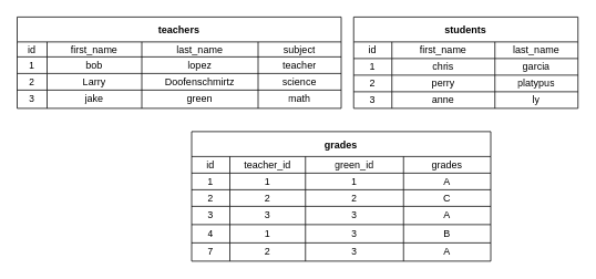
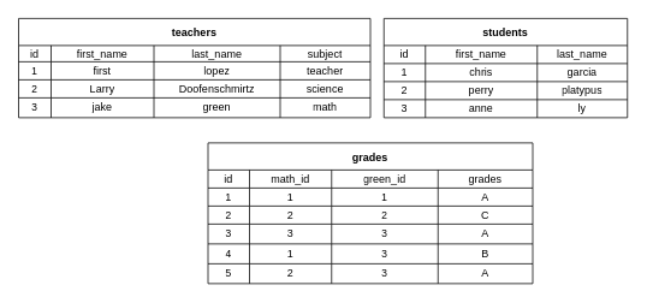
  <mxCell id="0" />
  <mxCell id="1" parent="0" />
  <mxCell id="2" value="teachers" style="shape=table;startSize=30;container=1;collapsible=0;childLayout=tableLayout;fontStyle=1;align=center;" parent="1" vertex="1"><mxGeometry x="20" y="20" width="390" height="110" as="geometry" /></mxCell>
  <mxCell id="3" value="" style="shape=tableRow;horizontal=0;startSize=0;swimlaneHead=0;swimlaneBody=0;top=0;left=0;bottom=0;right=0;collapsible=0;dropTarget=0;fillColor=none;points=[[0,0.5],[1,0.5]];portConstraint=eastwest;" parent="2" vertex="1"><mxGeometry y="30" width="390" height="18" as="geometry" /></mxCell>
  <mxCell id="4" value="id" style="shape=partialRectangle;html=1;whiteSpace=wrap;connectable=0;fillColor=none;top=0;left=0;bottom=0;right=0;overflow=hidden;" parent="3" vertex="1"><mxGeometry width="36" height="18" as="geometry"><mxRectangle width="36" height="18" as="alternateBounds" /></mxGeometry></mxCell>
  <mxCell id="5" value="first_name" style="shape=partialRectangle;html=1;whiteSpace=wrap;connectable=0;fillColor=none;top=0;left=0;bottom=0;right=0;overflow=hidden;" parent="3" vertex="1"><mxGeometry x="36" width="114" height="18" as="geometry"><mxRectangle width="114" height="18" as="alternateBounds" /></mxGeometry></mxCell>
  <mxCell id="6" value="last_name" style="shape=partialRectangle;html=1;whiteSpace=wrap;connectable=0;fillColor=none;top=0;left=0;bottom=0;right=0;overflow=hidden;" parent="3" vertex="1"><mxGeometry x="150" width="140" height="18" as="geometry"><mxRectangle width="140" height="18" as="alternateBounds" /></mxGeometry></mxCell>
  <mxCell id="7" value="subject" style="shape=partialRectangle;html=1;whiteSpace=wrap;connectable=0;fillColor=none;top=0;left=0;bottom=0;right=0;overflow=hidden;" vertex="1" parent="3"><mxGeometry x="290" width="100" height="18" as="geometry"><mxRectangle width="100" height="18" as="alternateBounds" /></mxGeometry></mxCell>
  <mxCell id="8" value="" style="shape=tableRow;horizontal=0;startSize=0;swimlaneHead=0;swimlaneBody=0;top=0;left=0;bottom=0;right=0;collapsible=0;dropTarget=0;fillColor=none;points=[[0,0.5],[1,0.5]];portConstraint=eastwest;" parent="2" vertex="1"><mxGeometry y="48" width="390" height="20" as="geometry" /></mxCell>
  <mxCell id="9" value="1" style="shape=partialRectangle;html=1;whiteSpace=wrap;connectable=0;fillColor=none;top=0;left=0;bottom=0;right=0;overflow=hidden;" parent="8" vertex="1"><mxGeometry width="36" height="20" as="geometry"><mxRectangle width="36" height="20" as="alternateBounds" /></mxGeometry></mxCell>
- <mxCell id="10" value="bob" style="shape=partialRectangle;html=1;whiteSpace=wrap;connectable=0;fillColor=none;top=0;left=0;bottom=0;right=0;overflow=hidden;" parent="8" vertex="1"><mxGeometry x="36" width="114" height="20" as="geometry"><mxRectangle width="114" height="20" as="alternateBounds" /></mxGeometry></mxCell>
+ <mxCell id="10" value="first" style="shape=partialRectangle;html=1;whiteSpace=wrap;connectable=0;fillColor=none;top=0;left=0;bottom=0;right=0;overflow=hidden;" parent="8" vertex="1"><mxGeometry x="36" width="114" height="20" as="geometry"><mxRectangle width="114" height="20" as="alternateBounds" /></mxGeometry></mxCell>
  <mxCell id="11" value="lopez" style="shape=partialRectangle;html=1;whiteSpace=wrap;connectable=0;fillColor=none;top=0;left=0;bottom=0;right=0;overflow=hidden;" parent="8" vertex="1"><mxGeometry x="150" width="140" height="20" as="geometry"><mxRectangle width="140" height="20" as="alternateBounds" /></mxGeometry></mxCell>
  <mxCell id="12" value="teacher" style="shape=partialRectangle;html=1;whiteSpace=wrap;connectable=0;fillColor=none;top=0;left=0;bottom=0;right=0;overflow=hidden;" vertex="1" parent="8"><mxGeometry x="290" width="100" height="20" as="geometry"><mxRectangle width="100" height="20" as="alternateBounds" /></mxGeometry></mxCell>
  <mxCell id="13" value="" style="shape=tableRow;horizontal=0;startSize=0;swimlaneHead=0;swimlaneBody=0;top=0;left=0;bottom=0;right=0;collapsible=0;dropTarget=0;fillColor=none;points=[[0,0.5],[1,0.5]];portConstraint=eastwest;" parent="2" vertex="1"><mxGeometry y="68" width="390" height="20" as="geometry" /></mxCell>
  <mxCell id="14" value="2" style="shape=partialRectangle;html=1;whiteSpace=wrap;connectable=0;fillColor=none;top=0;left=0;bottom=0;right=0;overflow=hidden;" parent="13" vertex="1"><mxGeometry width="36" height="20" as="geometry"><mxRectangle width="36" height="20" as="alternateBounds" /></mxGeometry></mxCell>
  <mxCell id="15" value="Larry" style="shape=partialRectangle;html=1;whiteSpace=wrap;connectable=0;fillColor=none;top=0;left=0;bottom=0;right=0;overflow=hidden;" parent="13" vertex="1"><mxGeometry x="36" width="114" height="20" as="geometry"><mxRectangle width="114" height="20" as="alternateBounds" /></mxGeometry></mxCell>
  <mxCell id="16" value="Doofenschmirtz" style="shape=partialRectangle;html=1;whiteSpace=wrap;connectable=0;fillColor=none;top=0;left=0;bottom=0;right=0;overflow=hidden;" parent="13" vertex="1"><mxGeometry x="150" width="140" height="20" as="geometry"><mxRectangle width="140" height="20" as="alternateBounds" /></mxGeometry></mxCell>
  <mxCell id="17" value="science" style="shape=partialRectangle;html=1;whiteSpace=wrap;connectable=0;fillColor=none;top=0;left=0;bottom=0;right=0;overflow=hidden;" vertex="1" parent="13"><mxGeometry x="290" width="100" height="20" as="geometry"><mxRectangle width="100" height="20" as="alternateBounds" /></mxGeometry></mxCell>
  <mxCell id="18" value="" style="shape=tableRow;horizontal=0;startSize=0;swimlaneHead=0;swimlaneBody=0;top=0;left=0;bottom=0;right=0;collapsible=0;dropTarget=0;fillColor=none;points=[[0,0.5],[1,0.5]];portConstraint=eastwest;" parent="2" vertex="1"><mxGeometry y="88" width="390" height="22" as="geometry" /></mxCell>
  <mxCell id="19" value="3" style="shape=partialRectangle;html=1;whiteSpace=wrap;connectable=0;fillColor=none;top=0;left=0;bottom=0;right=0;overflow=hidden;" parent="18" vertex="1"><mxGeometry width="36" height="22" as="geometry"><mxRectangle width="36" height="22" as="alternateBounds" /></mxGeometry></mxCell>
  <mxCell id="20" value="jake" style="shape=partialRectangle;html=1;whiteSpace=wrap;connectable=0;fillColor=none;top=0;left=0;bottom=0;right=0;overflow=hidden;" parent="18" vertex="1"><mxGeometry x="36" width="114" height="22" as="geometry"><mxRectangle width="114" height="22" as="alternateBounds" /></mxGeometry></mxCell>
  <mxCell id="21" value="green" style="shape=partialRectangle;html=1;whiteSpace=wrap;connectable=0;fillColor=none;top=0;left=0;bottom=0;right=0;overflow=hidden;" parent="18" vertex="1"><mxGeometry x="150" width="140" height="22" as="geometry"><mxRectangle width="140" height="22" as="alternateBounds" /></mxGeometry></mxCell>
  <mxCell id="22" value="math" style="shape=partialRectangle;html=1;whiteSpace=wrap;connectable=0;fillColor=none;top=0;left=0;bottom=0;right=0;overflow=hidden;" vertex="1" parent="18"><mxGeometry x="290" width="100" height="22" as="geometry"><mxRectangle width="100" height="22" as="alternateBounds" /></mxGeometry></mxCell>
  <mxCell id="23" value="students" style="shape=table;startSize=30;container=1;collapsible=0;childLayout=tableLayout;fontStyle=1;align=center;" parent="1" vertex="1"><mxGeometry x="425" y="20" width="270" height="110" as="geometry" /></mxCell>
  <mxCell id="24" value="" style="shape=tableRow;horizontal=0;startSize=0;swimlaneHead=0;swimlaneBody=0;top=0;left=0;bottom=0;right=0;collapsible=0;dropTarget=0;fillColor=none;points=[[0,0.5],[1,0.5]];portConstraint=eastwest;" parent="23" vertex="1"><mxGeometry y="30" width="270" height="20" as="geometry" /></mxCell>
  <mxCell id="25" value="id" style="shape=partialRectangle;html=1;whiteSpace=wrap;connectable=0;fillColor=none;top=0;left=0;bottom=0;right=0;overflow=hidden;" parent="24" vertex="1"><mxGeometry width="46" height="20" as="geometry"><mxRectangle width="46" height="20" as="alternateBounds" /></mxGeometry></mxCell>
  <mxCell id="26" value="first_name" style="shape=partialRectangle;html=1;whiteSpace=wrap;connectable=0;fillColor=none;top=0;left=0;bottom=0;right=0;overflow=hidden;" parent="24" vertex="1"><mxGeometry x="46" width="124" height="20" as="geometry"><mxRectangle width="124" height="20" as="alternateBounds" /></mxGeometry></mxCell>
  <mxCell id="27" value="last_name" style="shape=partialRectangle;html=1;whiteSpace=wrap;connectable=0;fillColor=none;top=0;left=0;bottom=0;right=0;overflow=hidden;" parent="24" vertex="1"><mxGeometry x="170" width="100" height="20" as="geometry"><mxRectangle width="100" height="20" as="alternateBounds" /></mxGeometry></mxCell>
  <mxCell id="28" value="" style="shape=tableRow;horizontal=0;startSize=0;swimlaneHead=0;swimlaneBody=0;top=0;left=0;bottom=0;right=0;collapsible=0;dropTarget=0;fillColor=none;points=[[0,0.5],[1,0.5]];portConstraint=eastwest;" parent="23" vertex="1"><mxGeometry y="50" width="270" height="20" as="geometry" /></mxCell>
  <mxCell id="29" value="1" style="shape=partialRectangle;html=1;whiteSpace=wrap;connectable=0;fillColor=none;top=0;left=0;bottom=0;right=0;overflow=hidden;" parent="28" vertex="1"><mxGeometry width="46" height="20" as="geometry"><mxRectangle width="46" height="20" as="alternateBounds" /></mxGeometry></mxCell>
  <mxCell id="30" value="chris" style="shape=partialRectangle;html=1;whiteSpace=wrap;connectable=0;fillColor=none;top=0;left=0;bottom=0;right=0;overflow=hidden;" parent="28" vertex="1"><mxGeometry x="46" width="124" height="20" as="geometry"><mxRectangle width="124" height="20" as="alternateBounds" /></mxGeometry></mxCell>
  <mxCell id="31" value="garcia" style="shape=partialRectangle;html=1;whiteSpace=wrap;connectable=0;fillColor=none;top=0;left=0;bottom=0;right=0;overflow=hidden;" parent="28" vertex="1"><mxGeometry x="170" width="100" height="20" as="geometry"><mxRectangle width="100" height="20" as="alternateBounds" /></mxGeometry></mxCell>
  <mxCell id="32" value="" style="shape=tableRow;horizontal=0;startSize=0;swimlaneHead=0;swimlaneBody=0;top=0;left=0;bottom=0;right=0;collapsible=0;dropTarget=0;fillColor=none;points=[[0,0.5],[1,0.5]];portConstraint=eastwest;" parent="23" vertex="1"><mxGeometry y="70" width="270" height="20" as="geometry" /></mxCell>
  <mxCell id="33" value="2" style="shape=partialRectangle;html=1;whiteSpace=wrap;connectable=0;fillColor=none;top=0;left=0;bottom=0;right=0;overflow=hidden;" parent="32" vertex="1"><mxGeometry width="46" height="20" as="geometry"><mxRectangle width="46" height="20" as="alternateBounds" /></mxGeometry></mxCell>
  <mxCell id="34" value="perry" style="shape=partialRectangle;html=1;whiteSpace=wrap;connectable=0;fillColor=none;top=0;left=0;bottom=0;right=0;overflow=hidden;" parent="32" vertex="1"><mxGeometry x="46" width="124" height="20" as="geometry"><mxRectangle width="124" height="20" as="alternateBounds" /></mxGeometry></mxCell>
  <mxCell id="35" value="platypus" style="shape=partialRectangle;html=1;whiteSpace=wrap;connectable=0;fillColor=none;top=0;left=0;bottom=0;right=0;overflow=hidden;" parent="32" vertex="1"><mxGeometry x="170" width="100" height="20" as="geometry"><mxRectangle width="100" height="20" as="alternateBounds" /></mxGeometry></mxCell>
  <mxCell id="36" value="" style="shape=tableRow;horizontal=0;startSize=0;swimlaneHead=0;swimlaneBody=0;top=0;left=0;bottom=0;right=0;collapsible=0;dropTarget=0;fillColor=none;points=[[0,0.5],[1,0.5]];portConstraint=eastwest;" parent="23" vertex="1"><mxGeometry y="90" width="270" height="20" as="geometry" /></mxCell>
  <mxCell id="37" value="3" style="shape=partialRectangle;html=1;whiteSpace=wrap;connectable=0;fillColor=none;top=0;left=0;bottom=0;right=0;overflow=hidden;" parent="36" vertex="1"><mxGeometry width="46" height="20" as="geometry"><mxRectangle width="46" height="20" as="alternateBounds" /></mxGeometry></mxCell>
  <mxCell id="38" value="anne" style="shape=partialRectangle;html=1;whiteSpace=wrap;connectable=0;fillColor=none;top=0;left=0;bottom=0;right=0;overflow=hidden;" parent="36" vertex="1"><mxGeometry x="46" width="124" height="20" as="geometry"><mxRectangle width="124" height="20" as="alternateBounds" /></mxGeometry></mxCell>
  <mxCell id="39" value="ly" style="shape=partialRectangle;html=1;whiteSpace=wrap;connectable=0;fillColor=none;top=0;left=0;bottom=0;right=0;overflow=hidden;" parent="36" vertex="1"><mxGeometry x="170" width="100" height="20" as="geometry"><mxRectangle width="100" height="20" as="alternateBounds" /></mxGeometry></mxCell>
  <mxCell id="40" value="grades" style="shape=table;startSize=30;container=1;collapsible=0;childLayout=tableLayout;fontStyle=1;align=center;" parent="1" vertex="1"><mxGeometry x="230" y="158" width="360" height="156" as="geometry" /></mxCell>
  <mxCell id="41" value="" style="shape=tableRow;horizontal=0;startSize=0;swimlaneHead=0;swimlaneBody=0;top=0;left=0;bottom=0;right=0;collapsible=0;dropTarget=0;fillColor=none;points=[[0,0.5],[1,0.5]];portConstraint=eastwest;" parent="40" vertex="1"><mxGeometry y="30" width="360" height="20" as="geometry" /></mxCell>
  <mxCell id="42" value="id" style="shape=partialRectangle;html=1;whiteSpace=wrap;connectable=0;fillColor=none;top=0;left=0;bottom=0;right=0;overflow=hidden;" parent="41" vertex="1"><mxGeometry width="46" height="20" as="geometry"><mxRectangle width="46" height="20" as="alternateBounds" /></mxGeometry></mxCell>
- <mxCell id="43" value="teacher_id" style="shape=partialRectangle;html=1;whiteSpace=wrap;connectable=0;fillColor=none;top=0;left=0;bottom=0;right=0;overflow=hidden;" parent="41" vertex="1"><mxGeometry x="46" width="91" height="20" as="geometry"><mxRectangle width="91" height="20" as="alternateBounds" /></mxGeometry></mxCell>
+ <mxCell id="43" value="math_id" style="shape=partialRectangle;html=1;whiteSpace=wrap;connectable=0;fillColor=none;top=0;left=0;bottom=0;right=0;overflow=hidden;" parent="41" vertex="1"><mxGeometry x="46" width="91" height="20" as="geometry"><mxRectangle width="91" height="20" as="alternateBounds" /></mxGeometry></mxCell>
  <mxCell id="44" value="green_id" style="shape=partialRectangle;html=1;whiteSpace=wrap;connectable=0;fillColor=none;top=0;left=0;bottom=0;right=0;overflow=hidden;" parent="41" vertex="1"><mxGeometry x="137" width="118" height="20" as="geometry"><mxRectangle width="118" height="20" as="alternateBounds" /></mxGeometry></mxCell>
  <mxCell id="45" value="grades" style="shape=partialRectangle;html=1;whiteSpace=wrap;connectable=0;fillColor=none;top=0;left=0;bottom=0;right=0;overflow=hidden;" parent="41" vertex="1"><mxGeometry x="255" width="105" height="20" as="geometry"><mxRectangle width="105" height="20" as="alternateBounds" /></mxGeometry></mxCell>
  <mxCell id="46" value="" style="shape=tableRow;horizontal=0;startSize=0;swimlaneHead=0;swimlaneBody=0;top=0;left=0;bottom=0;right=0;collapsible=0;dropTarget=0;fillColor=none;points=[[0,0.5],[1,0.5]];portConstraint=eastwest;" parent="40" vertex="1"><mxGeometry y="50" width="360" height="20" as="geometry" /></mxCell>
  <mxCell id="47" value="1" style="shape=partialRectangle;html=1;whiteSpace=wrap;connectable=0;fillColor=none;top=0;left=0;bottom=0;right=0;overflow=hidden;" parent="46" vertex="1"><mxGeometry width="46" height="20" as="geometry"><mxRectangle width="46" height="20" as="alternateBounds" /></mxGeometry></mxCell>
  <mxCell id="48" value="1" style="shape=partialRectangle;html=1;whiteSpace=wrap;connectable=0;fillColor=none;top=0;left=0;bottom=0;right=0;overflow=hidden;" parent="46" vertex="1"><mxGeometry x="46" width="91" height="20" as="geometry"><mxRectangle width="91" height="20" as="alternateBounds" /></mxGeometry></mxCell>
  <mxCell id="49" value="1" style="shape=partialRectangle;html=1;whiteSpace=wrap;connectable=0;fillColor=none;top=0;left=0;bottom=0;right=0;overflow=hidden;" parent="46" vertex="1"><mxGeometry x="137" width="118" height="20" as="geometry"><mxRectangle width="118" height="20" as="alternateBounds" /></mxGeometry></mxCell>
  <mxCell id="50" value="A" style="shape=partialRectangle;html=1;whiteSpace=wrap;connectable=0;fillColor=none;top=0;left=0;bottom=0;right=0;overflow=hidden;" parent="46" vertex="1"><mxGeometry x="255" width="105" height="20" as="geometry"><mxRectangle width="105" height="20" as="alternateBounds" /></mxGeometry></mxCell>
  <mxCell id="51" value="" style="shape=tableRow;horizontal=0;startSize=0;swimlaneHead=0;swimlaneBody=0;top=0;left=0;bottom=0;right=0;collapsible=0;dropTarget=0;fillColor=none;points=[[0,0.5],[1,0.5]];portConstraint=eastwest;" parent="40" vertex="1"><mxGeometry y="70" width="360" height="20" as="geometry" /></mxCell>
  <mxCell id="52" value="2" style="shape=partialRectangle;html=1;whiteSpace=wrap;connectable=0;fillColor=none;top=0;left=0;bottom=0;right=0;overflow=hidden;" parent="51" vertex="1"><mxGeometry width="46" height="20" as="geometry"><mxRectangle width="46" height="20" as="alternateBounds" /></mxGeometry></mxCell>
  <mxCell id="53" value="2" style="shape=partialRectangle;html=1;whiteSpace=wrap;connectable=0;fillColor=none;top=0;left=0;bottom=0;right=0;overflow=hidden;" parent="51" vertex="1"><mxGeometry x="46" width="91" height="20" as="geometry"><mxRectangle width="91" height="20" as="alternateBounds" /></mxGeometry></mxCell>
  <mxCell id="54" value="2" style="shape=partialRectangle;html=1;whiteSpace=wrap;connectable=0;fillColor=none;top=0;left=0;bottom=0;right=0;overflow=hidden;" parent="51" vertex="1"><mxGeometry x="137" width="118" height="20" as="geometry"><mxRectangle width="118" height="20" as="alternateBounds" /></mxGeometry></mxCell>
  <mxCell id="55" value="C" style="shape=partialRectangle;html=1;whiteSpace=wrap;connectable=0;fillColor=none;top=0;left=0;bottom=0;right=0;overflow=hidden;" parent="51" vertex="1"><mxGeometry x="255" width="105" height="20" as="geometry"><mxRectangle width="105" height="20" as="alternateBounds" /></mxGeometry></mxCell>
  <mxCell id="56" value="" style="shape=tableRow;horizontal=0;startSize=0;swimlaneHead=0;swimlaneBody=0;top=0;left=0;bottom=0;right=0;collapsible=0;dropTarget=0;fillColor=none;points=[[0,0.5],[1,0.5]];portConstraint=eastwest;" parent="40" vertex="1"><mxGeometry y="90" width="360" height="22" as="geometry" /></mxCell>
  <mxCell id="57" value="3" style="shape=partialRectangle;html=1;whiteSpace=wrap;connectable=0;fillColor=none;top=0;left=0;bottom=0;right=0;overflow=hidden;" parent="56" vertex="1"><mxGeometry width="46" height="22" as="geometry"><mxRectangle width="46" height="22" as="alternateBounds" /></mxGeometry></mxCell>
  <mxCell id="58" value="3" style="shape=partialRectangle;html=1;whiteSpace=wrap;connectable=0;fillColor=none;top=0;left=0;bottom=0;right=0;overflow=hidden;" parent="56" vertex="1"><mxGeometry x="46" width="91" height="22" as="geometry"><mxRectangle width="91" height="22" as="alternateBounds" /></mxGeometry></mxCell>
  <mxCell id="59" value="3" style="shape=partialRectangle;html=1;whiteSpace=wrap;connectable=0;fillColor=none;top=0;left=0;bottom=0;right=0;overflow=hidden;" parent="56" vertex="1"><mxGeometry x="137" width="118" height="22" as="geometry"><mxRectangle width="118" height="22" as="alternateBounds" /></mxGeometry></mxCell>
  <mxCell id="60" value="A" style="shape=partialRectangle;html=1;whiteSpace=wrap;connectable=0;fillColor=none;top=0;left=0;bottom=0;right=0;overflow=hidden;" parent="56" vertex="1"><mxGeometry x="255" width="105" height="22" as="geometry"><mxRectangle width="105" height="22" as="alternateBounds" /></mxGeometry></mxCell>
  <mxCell id="61" style="shape=tableRow;horizontal=0;startSize=0;swimlaneHead=0;swimlaneBody=0;top=0;left=0;bottom=0;right=0;collapsible=0;dropTarget=0;fillColor=none;points=[[0,0.5],[1,0.5]];portConstraint=eastwest;" vertex="1" parent="40"><mxGeometry y="112" width="360" height="22" as="geometry" /></mxCell>
  <mxCell id="62" value="4" style="shape=partialRectangle;html=1;whiteSpace=wrap;connectable=0;fillColor=none;top=0;left=0;bottom=0;right=0;overflow=hidden;" vertex="1" parent="61"><mxGeometry width="46" height="22" as="geometry"><mxRectangle width="46" height="22" as="alternateBounds" /></mxGeometry></mxCell>
  <mxCell id="63" value="1" style="shape=partialRectangle;html=1;whiteSpace=wrap;connectable=0;fillColor=none;top=0;left=0;bottom=0;right=0;overflow=hidden;" vertex="1" parent="61"><mxGeometry x="46" width="91" height="22" as="geometry"><mxRectangle width="91" height="22" as="alternateBounds" /></mxGeometry></mxCell>
  <mxCell id="64" value="3" style="shape=partialRectangle;html=1;whiteSpace=wrap;connectable=0;fillColor=none;top=0;left=0;bottom=0;right=0;overflow=hidden;" vertex="1" parent="61"><mxGeometry x="137" width="118" height="22" as="geometry"><mxRectangle width="118" height="22" as="alternateBounds" /></mxGeometry></mxCell>
  <mxCell id="65" value="B" style="shape=partialRectangle;html=1;whiteSpace=wrap;connectable=0;fillColor=none;top=0;left=0;bottom=0;right=0;overflow=hidden;" vertex="1" parent="61"><mxGeometry x="255" width="105" height="22" as="geometry"><mxRectangle width="105" height="22" as="alternateBounds" /></mxGeometry></mxCell>
  <mxCell id="66" style="shape=tableRow;horizontal=0;startSize=0;swimlaneHead=0;swimlaneBody=0;top=0;left=0;bottom=0;right=0;collapsible=0;dropTarget=0;fillColor=none;points=[[0,0.5],[1,0.5]];portConstraint=eastwest;" vertex="1" parent="40"><mxGeometry y="134" width="360" height="22" as="geometry" /></mxCell>
- <mxCell id="67" value="7" style="shape=partialRectangle;html=1;whiteSpace=wrap;connectable=0;fillColor=none;top=0;left=0;bottom=0;right=0;overflow=hidden;" vertex="1" parent="66"><mxGeometry width="46" height="22" as="geometry"><mxRectangle width="46" height="22" as="alternateBounds" /></mxGeometry></mxCell>
+ <mxCell id="67" value="5" style="shape=partialRectangle;html=1;whiteSpace=wrap;connectable=0;fillColor=none;top=0;left=0;bottom=0;right=0;overflow=hidden;" vertex="1" parent="66"><mxGeometry width="46" height="22" as="geometry"><mxRectangle width="46" height="22" as="alternateBounds" /></mxGeometry></mxCell>
  <mxCell id="68" value="2" style="shape=partialRectangle;html=1;whiteSpace=wrap;connectable=0;fillColor=none;top=0;left=0;bottom=0;right=0;overflow=hidden;" vertex="1" parent="66"><mxGeometry x="46" width="91" height="22" as="geometry"><mxRectangle width="91" height="22" as="alternateBounds" /></mxGeometry></mxCell>
  <mxCell id="69" value="3" style="shape=partialRectangle;html=1;whiteSpace=wrap;connectable=0;fillColor=none;top=0;left=0;bottom=0;right=0;overflow=hidden;" vertex="1" parent="66"><mxGeometry x="137" width="118" height="22" as="geometry"><mxRectangle width="118" height="22" as="alternateBounds" /></mxGeometry></mxCell>
  <mxCell id="70" value="A" style="shape=partialRectangle;html=1;whiteSpace=wrap;connectable=0;fillColor=none;top=0;left=0;bottom=0;right=0;overflow=hidden;" vertex="1" parent="66"><mxGeometry x="255" width="105" height="22" as="geometry"><mxRectangle width="105" height="22" as="alternateBounds" /></mxGeometry></mxCell>
